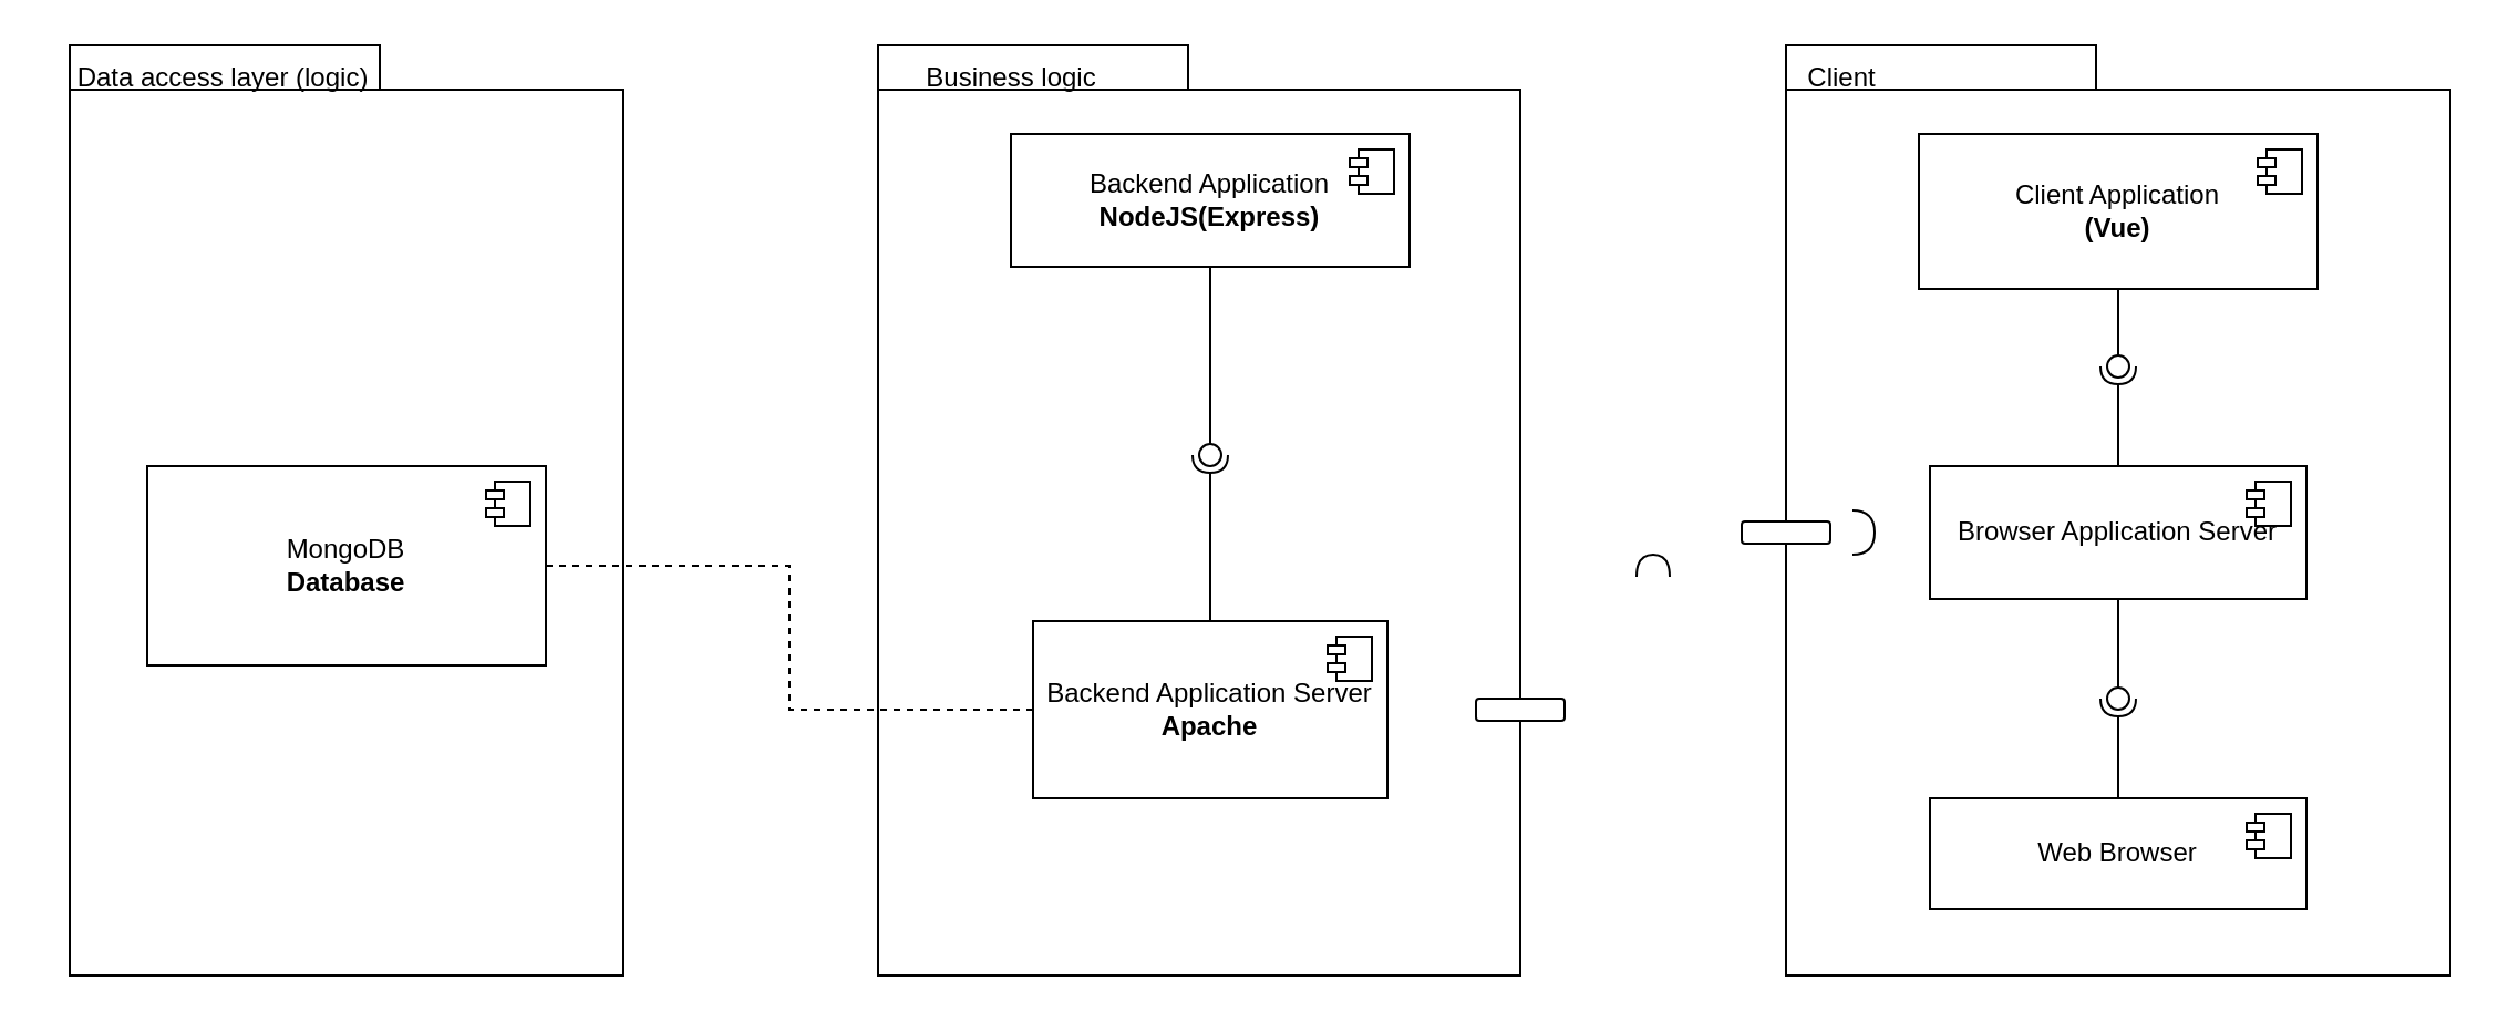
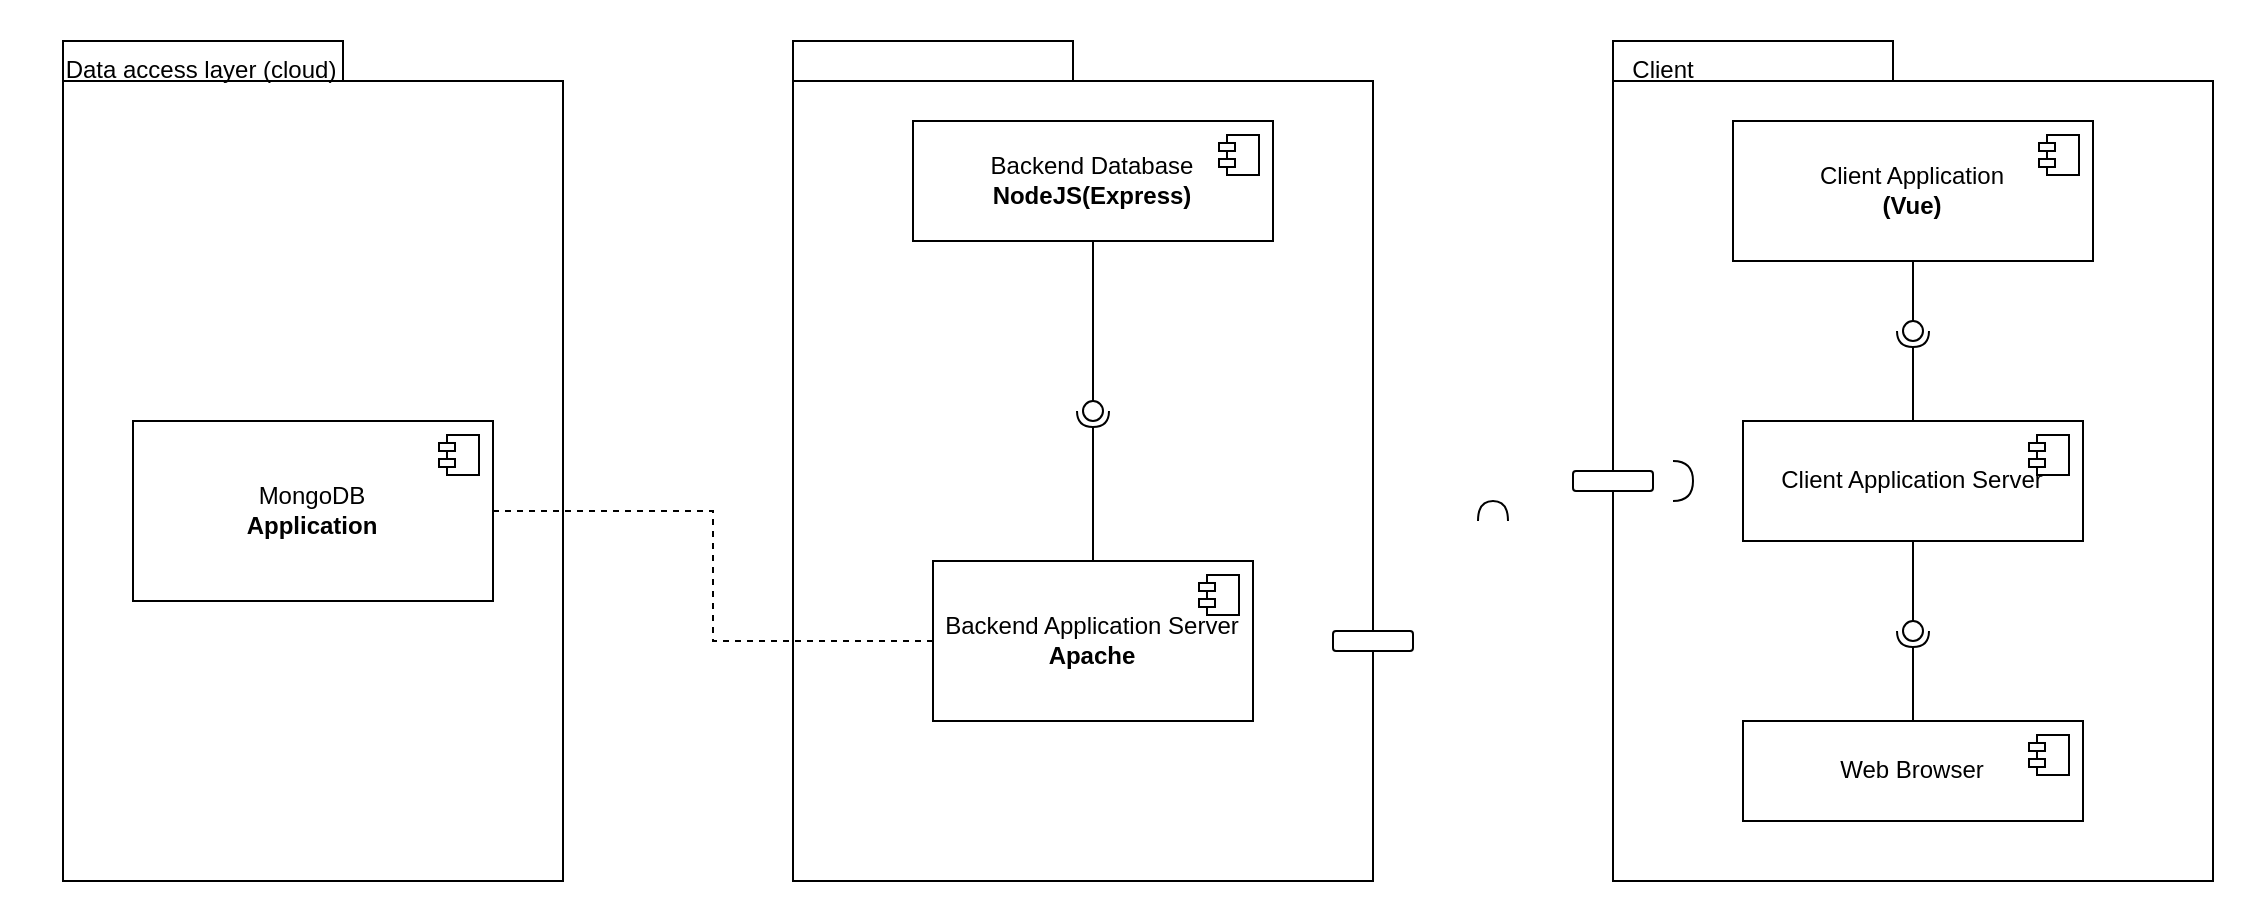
  <mxCell id="0" />
  <mxCell id="1" parent="0" />
  <mxCell id="2" value="" style="shape=folder;fontStyle=1;spacingTop=10;tabWidth=140;tabHeight=20;tabPosition=left;html=1;whiteSpace=wrap;" vertex="1" parent="1"><mxGeometry x="31" y="20" width="250" height="420" as="geometry" /></mxCell>
- <mxCell id="3" value="Data access layer (logic)" style="text;html=1;align=center;verticalAlign=middle;resizable=0;points=[];autosize=1;strokeColor=none;fillColor=none;" vertex="1" parent="1"><mxGeometry x="20" y="20" width="160" height="30" as="geometry" /></mxCell>
+ <mxCell id="3" value="Data access layer (cloud)" style="text;html=1;align=center;verticalAlign=middle;resizable=0;points=[];autosize=1;strokeColor=none;fillColor=none;" vertex="1" parent="1"><mxGeometry x="20" y="20" width="160" height="30" as="geometry" /></mxCell>
  <mxCell id="4" value="" style="shape=folder;fontStyle=1;spacingTop=10;tabWidth=140;tabHeight=20;tabPosition=left;html=1;whiteSpace=wrap;" vertex="1" parent="1"><mxGeometry x="396" y="20" width="290" height="420" as="geometry" /></mxCell>
- <mxCell id="5" value="Business logic" style="text;html=1;align=center;verticalAlign=middle;resizable=0;points=[];autosize=1;strokeColor=none;fillColor=none;" vertex="1" parent="1"><mxGeometry x="406" y="20" width="100" height="30" as="geometry" /></mxCell>
  <mxCell id="6" value="" style="shape=folder;fontStyle=1;spacingTop=10;tabWidth=140;tabHeight=20;tabPosition=left;html=1;whiteSpace=wrap;" vertex="1" parent="1"><mxGeometry x="806" y="20" width="300" height="420" as="geometry" /></mxCell>
  <mxCell id="7" value="Client" style="text;html=1;align=center;verticalAlign=middle;resizable=0;points=[];autosize=1;strokeColor=none;fillColor=none;" vertex="1" parent="1"><mxGeometry x="806" y="20" width="50" height="30" as="geometry" /></mxCell>
- <mxCell id="8" value="MongoDB&lt;br&gt;&lt;b&gt;Database&lt;/b&gt;" style="html=1;dropTarget=0;whiteSpace=wrap;" vertex="1" parent="1"><mxGeometry x="66" y="210" width="180" height="90" as="geometry" /></mxCell>
+ <mxCell id="8" value="MongoDB&lt;br&gt;&lt;b&gt;Application&lt;/b&gt;" style="html=1;dropTarget=0;whiteSpace=wrap;" vertex="1" parent="1"><mxGeometry x="66" y="210" width="180" height="90" as="geometry" /></mxCell>
  <mxCell id="9" value="" style="shape=module;jettyWidth=8;jettyHeight=4;" vertex="1" parent="8"><mxGeometry x="1" width="20" height="20" relative="1" as="geometry"><mxPoint x="-27" y="7" as="offset" /></mxGeometry></mxCell>
- <mxCell id="10" value="Backend Application&lt;br&gt;&lt;b&gt;NodeJS(Express)&lt;/b&gt;" style="html=1;dropTarget=0;whiteSpace=wrap;" vertex="1" parent="1"><mxGeometry x="456" y="60" width="180" height="60" as="geometry" /></mxCell>
+ <mxCell id="10" value="Backend Database&lt;br&gt;&lt;b&gt;NodeJS(Express)&lt;/b&gt;" style="html=1;dropTarget=0;whiteSpace=wrap;" vertex="1" parent="1"><mxGeometry x="456" y="60" width="180" height="60" as="geometry" /></mxCell>
  <mxCell id="11" value="" style="shape=module;jettyWidth=8;jettyHeight=4;" vertex="1" parent="10"><mxGeometry x="1" width="20" height="20" relative="1" as="geometry"><mxPoint x="-27" y="7" as="offset" /></mxGeometry></mxCell>
  <mxCell id="12" style="edgeStyle=orthogonalEdgeStyle;rounded=0;orthogonalLoop=1;jettySize=auto;html=1;entryX=1;entryY=0.5;entryDx=0;entryDy=0;endArrow=none;endFill=0;dashed=1;" edge="1" parent="1" source="13" target="8"><mxGeometry relative="1" as="geometry" /></mxCell>
  <mxCell id="13" value="Backend Application Server&lt;br&gt;&lt;b&gt;Apache&lt;/b&gt;" style="html=1;dropTarget=0;whiteSpace=wrap;" vertex="1" parent="1"><mxGeometry x="466" y="280" width="160" height="80" as="geometry" /></mxCell>
  <mxCell id="14" value="" style="shape=module;jettyWidth=8;jettyHeight=4;" vertex="1" parent="13"><mxGeometry x="1" width="20" height="20" relative="1" as="geometry"><mxPoint x="-27" y="7" as="offset" /></mxGeometry></mxCell>
  <mxCell id="15" value="Client Application&lt;br&gt;&lt;b&gt;(Vue)&lt;/b&gt;" style="html=1;dropTarget=0;whiteSpace=wrap;" vertex="1" parent="1"><mxGeometry x="866" y="60" width="180" height="70" as="geometry" /></mxCell>
  <mxCell id="16" value="" style="shape=module;jettyWidth=8;jettyHeight=4;" vertex="1" parent="15"><mxGeometry x="1" width="20" height="20" relative="1" as="geometry"><mxPoint x="-27" y="7" as="offset" /></mxGeometry></mxCell>
- <mxCell id="17" value="Browser Application Server" style="html=1;dropTarget=0;whiteSpace=wrap;" vertex="1" parent="1"><mxGeometry x="871" y="210" width="170" height="60" as="geometry" /></mxCell>
+ <mxCell id="17" value="Client Application Server" style="html=1;dropTarget=0;whiteSpace=wrap;" vertex="1" parent="1"><mxGeometry x="871" y="210" width="170" height="60" as="geometry" /></mxCell>
  <mxCell id="18" value="" style="shape=module;jettyWidth=8;jettyHeight=4;" vertex="1" parent="17"><mxGeometry x="1" width="20" height="20" relative="1" as="geometry"><mxPoint x="-27" y="7" as="offset" /></mxGeometry></mxCell>
  <mxCell id="19" value="Web Browser" style="html=1;dropTarget=0;whiteSpace=wrap;" vertex="1" parent="1"><mxGeometry x="871" y="360" width="170" height="50" as="geometry" /></mxCell>
  <mxCell id="20" value="" style="shape=module;jettyWidth=8;jettyHeight=4;" vertex="1" parent="19"><mxGeometry x="1" width="20" height="20" relative="1" as="geometry"><mxPoint x="-27" y="7" as="offset" /></mxGeometry></mxCell>
  <mxCell id="21" value="" style="rounded=0;orthogonalLoop=1;jettySize=auto;html=1;endArrow=none;endFill=0;sketch=0;sourcePerimeterSpacing=0;targetPerimeterSpacing=0;exitX=0.5;exitY=1;exitDx=0;exitDy=0;" edge="1" target="23" parent="1" source="17"><mxGeometry relative="1" as="geometry"><mxPoint x="936" y="385" as="sourcePoint" /></mxGeometry></mxCell>
  <mxCell id="22" value="" style="rounded=0;orthogonalLoop=1;jettySize=auto;html=1;endArrow=halfCircle;endFill=0;entryX=0.5;entryY=0.5;endSize=6;strokeWidth=1;sketch=0;exitX=0.5;exitY=0;exitDx=0;exitDy=0;" edge="1" target="23" parent="1" source="19"><mxGeometry relative="1" as="geometry"><mxPoint x="976" y="385" as="sourcePoint" /></mxGeometry></mxCell>
  <mxCell id="23" value="" style="ellipse;whiteSpace=wrap;html=1;align=center;aspect=fixed;resizable=0;points=[];outlineConnect=0;sketch=0;" vertex="1" parent="1"><mxGeometry x="951" y="310" width="10" height="10" as="geometry" /></mxCell>
  <mxCell id="24" value="" style="rounded=0;orthogonalLoop=1;jettySize=auto;html=1;endArrow=none;endFill=0;sketch=0;sourcePerimeterSpacing=0;targetPerimeterSpacing=0;exitX=0.5;exitY=1;exitDx=0;exitDy=0;" edge="1" target="26" parent="1" source="15"><mxGeometry relative="1" as="geometry"><mxPoint x="936" y="185" as="sourcePoint" /></mxGeometry></mxCell>
  <mxCell id="25" value="" style="rounded=0;orthogonalLoop=1;jettySize=auto;html=1;endArrow=halfCircle;endFill=0;entryX=0.5;entryY=0.5;endSize=6;strokeWidth=1;sketch=0;exitX=0.5;exitY=0;exitDx=0;exitDy=0;" edge="1" target="26" parent="1" source="17"><mxGeometry relative="1" as="geometry"><mxPoint x="976" y="185" as="sourcePoint" /></mxGeometry></mxCell>
  <mxCell id="26" value="" style="ellipse;whiteSpace=wrap;html=1;align=center;aspect=fixed;resizable=0;points=[];outlineConnect=0;sketch=0;" vertex="1" parent="1"><mxGeometry x="951" y="160" width="10" height="10" as="geometry" /></mxCell>
  <mxCell id="27" value="" style="rounded=0;orthogonalLoop=1;jettySize=auto;html=1;endArrow=none;endFill=0;sketch=0;sourcePerimeterSpacing=0;targetPerimeterSpacing=0;exitX=0.5;exitY=1;exitDx=0;exitDy=0;" edge="1" target="29" parent="1" source="10"><mxGeometry relative="1" as="geometry"><mxPoint x="516" y="195" as="sourcePoint" /></mxGeometry></mxCell>
  <mxCell id="28" value="" style="rounded=0;orthogonalLoop=1;jettySize=auto;html=1;endArrow=halfCircle;endFill=0;entryX=0.5;entryY=0.5;endSize=6;strokeWidth=1;sketch=0;exitX=0.5;exitY=0;exitDx=0;exitDy=0;" edge="1" target="29" parent="1" source="13"><mxGeometry relative="1" as="geometry"><mxPoint x="556" y="195" as="sourcePoint" /></mxGeometry></mxCell>
  <mxCell id="29" value="" style="ellipse;whiteSpace=wrap;html=1;align=center;aspect=fixed;resizable=0;points=[];outlineConnect=0;sketch=0;" vertex="1" parent="1"><mxGeometry x="541" y="200" width="10" height="10" as="geometry" /></mxCell>
  <mxCell id="30" value="" style="shape=requiredInterface;html=1;verticalLabelPosition=bottom;sketch=0;" vertex="1" parent="1"><mxGeometry x="836" y="230" width="10" height="20" as="geometry" /></mxCell>
  <mxCell id="31" value="" style="rounded=1;whiteSpace=wrap;html=1;" vertex="1" parent="1"><mxGeometry x="786" y="235" width="40" height="10" as="geometry" /></mxCell>
  <mxCell id="32" value="" style="rounded=1;whiteSpace=wrap;html=1;" vertex="1" parent="1"><mxGeometry x="666" y="315" width="40" height="10" as="geometry" /></mxCell>
  <mxCell id="33" value="" style="shape=requiredInterface;html=1;verticalLabelPosition=bottom;sketch=0;rotation=-90;" vertex="1" parent="1"><mxGeometry x="741" y="247.5" width="10" height="15" as="geometry" /></mxCell>
